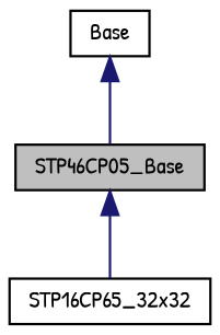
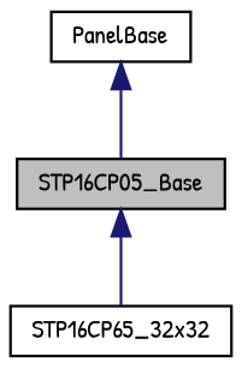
  digraph {
    fontname="Patrick Hand"
    node [color=black fillcolor=white fontname="Patrick Hand" fontsize=10 shape=record style=filled]
    edge [color=midnightblue dir=back fontname="Patrick Hand" fontsize=10 labelfontname=Helvetica labelfontsize=10 style=solid]
-   n1 [fillcolor=grey75 fontcolor=black height=0.2 label=STP46CP05_Base width=0.4]
+   n1 [fillcolor=grey75 fontcolor=black height=0.2 label=STP16CP05_Base width=0.4]
    n2 [height=0.2 label=STP16CP65_32x32 width=0.4]
-   n3 [height=0.2 label=Base width=0.4]
+   n3 [height=0.2 label=PanelBase width=0.4]
    n1 -> n2
    n3 -> n1
  }
